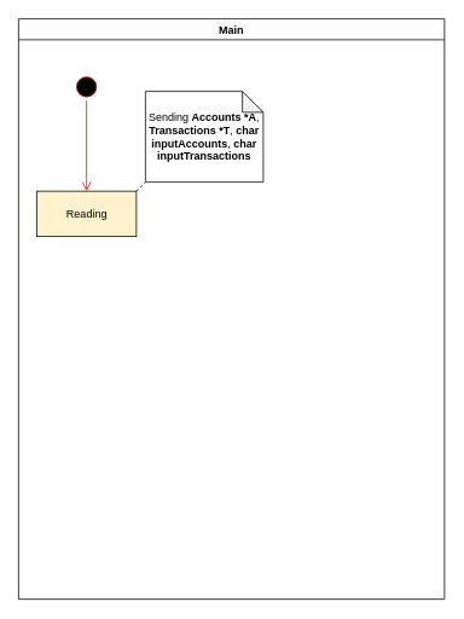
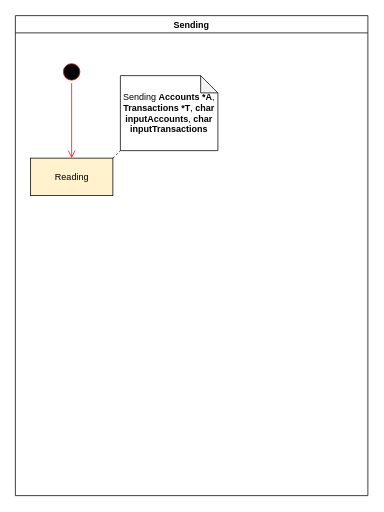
  <mxCell id="0" />
  <mxCell id="1" parent="0" />
  <mxCell id="2" style="edgeStyle=orthogonalEdgeStyle;rounded=0;orthogonalLoop=1;jettySize=auto;html=1;entryX=0;entryY=0;entryDx=0;entryDy=0;jumpStyle=none;strokeColor=none;" parent="1" edge="1"><mxGeometry relative="1" as="geometry"><Array as="points"><mxPoint x="195" y="520" /></Array><mxPoint x="215" y="520" as="sourcePoint" /><mxPoint x="195" y="575" as="targetPoint" /></mxGeometry></mxCell>
- <mxCell id="3" value="Main" style="swimlane;" vertex="1" parent="1"><mxGeometry x="20" y="20" width="470" height="640" as="geometry" /></mxCell>
+ <mxCell id="3" value="Sending" style="swimlane;" vertex="1" parent="1"><mxGeometry x="20" y="20" width="470" height="640" as="geometry" /></mxCell>
  <mxCell id="4" value="" style="ellipse;html=1;shape=startState;fillColor=#000000;strokeColor=#ff0000;" vertex="1" parent="3"><mxGeometry x="60" y="60" width="30" height="30" as="geometry" /></mxCell>
  <mxCell id="5" value="" style="edgeStyle=orthogonalEdgeStyle;html=1;verticalAlign=bottom;endArrow=open;endSize=8;strokeColor=#ff0000;entryX=0.5;entryY=0;entryDx=0;entryDy=0;" edge="1" source="4" parent="3" target="6"><mxGeometry relative="1" as="geometry"><mxPoint x="75" y="150" as="targetPoint" /></mxGeometry></mxCell>
  <mxCell id="6" value="Reading" style="html=1;fillColor=#fff2cc;" vertex="1" parent="3"><mxGeometry x="20" y="190" width="110" height="50" as="geometry" /></mxCell>
  <mxCell id="7" value="Sending &lt;b&gt;Accounts *A&lt;/b&gt;, &lt;b&gt;Transactions *T&lt;/b&gt;, &lt;b&gt;char inputAccounts&lt;/b&gt;, &lt;b&gt;char inputTransactions&lt;/b&gt;" style="shape=note;whiteSpace=wrap;html=1;backgroundOutline=1;darkOpacity=0.05;size=23;" vertex="1" parent="3"><mxGeometry x="140" y="80" width="130" height="100" as="geometry" /></mxCell>
  <mxCell id="8" value="" style="endArrow=none;dashed=1;html=1;exitX=1;exitY=0;exitDx=0;exitDy=0;entryX=0;entryY=1;entryDx=0;entryDy=0;entryPerimeter=0;" edge="1" parent="3" source="6" target="7"><mxGeometry width="50" height="50" relative="1" as="geometry"><mxPoint x="370" y="360" as="sourcePoint" /><mxPoint x="420" y="310" as="targetPoint" /></mxGeometry></mxCell>
